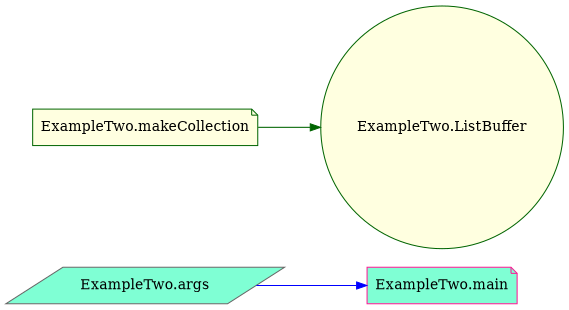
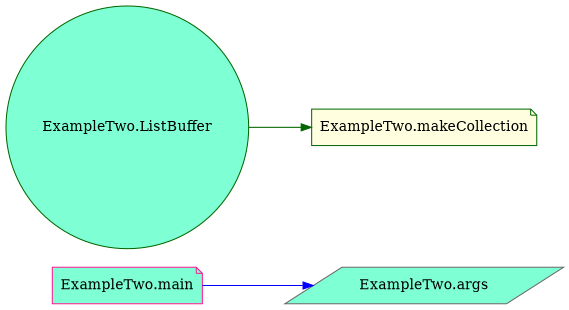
  digraph {
    rankdir=LR
    node [color=darkgreen fillcolor=aquamarine shape=note style=filled]
    "ExampleTwo.main" [color=deeppink]
    "ExampleTwo.args" [color=gray40 shape=parallelogram]
    "ExampleTwo.makeCollection" [fillcolor=lightyellow]
-   "ExampleTwo.ListBuffer" [fillcolor=lightyellow shape=circle]
-   "ExampleTwo.args" -> "ExampleTwo.main" [color=blue]
-   "ExampleTwo.makeCollection" -> "ExampleTwo.ListBuffer" [color=darkgreen]
+   "ExampleTwo.ListBuffer" [shape=circle]
+   "ExampleTwo.main" -> "ExampleTwo.args" [color=blue]
+   "ExampleTwo.ListBuffer" -> "ExampleTwo.makeCollection" [color=darkgreen]
  }
